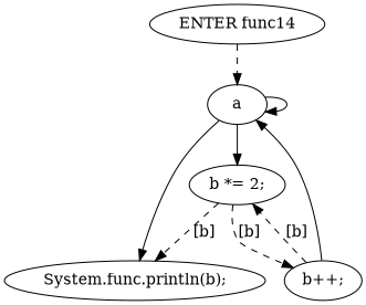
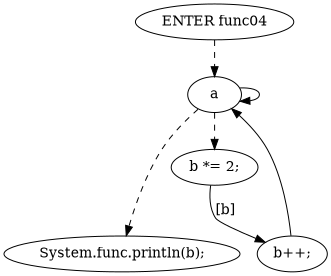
  digraph {
-   n1 [label="ENTER func14"]
+   n1 [label="ENTER func04"]
    n2 [label=a]
    n3 [label="b *= 2;"]
    n4 [label="System.func.println(b);"]
    n5 [label="b++;"]
    n1 -> n2 [style=dashed]
    n2 -> n2
-   n2 -> n3
-   n2 -> n4
-   n3 -> n4 [label="[b]" style=dashed]
-   n3 -> n5 [label="[b]" style=dashed]
+   n2 -> n3 [style=dashed]
+   n2 -> n4 [style=dashed]
+   n3 -> n5 [label="[b]" style=solid]
    n5 -> n2
-   n5 -> n3 [label="[b]" style=dashed]
  }
